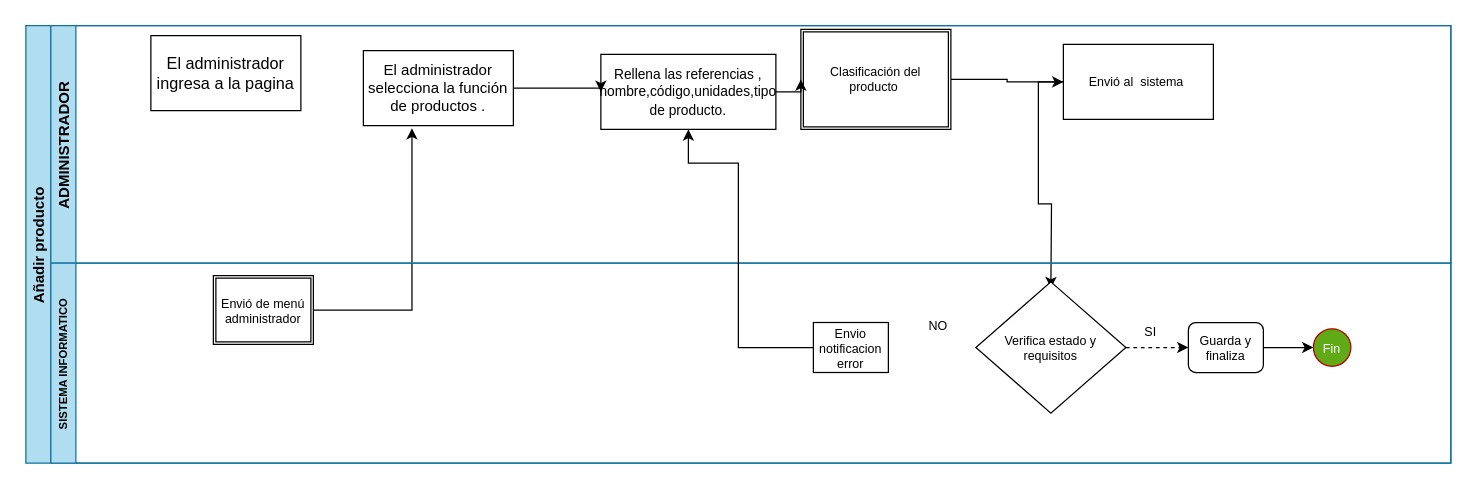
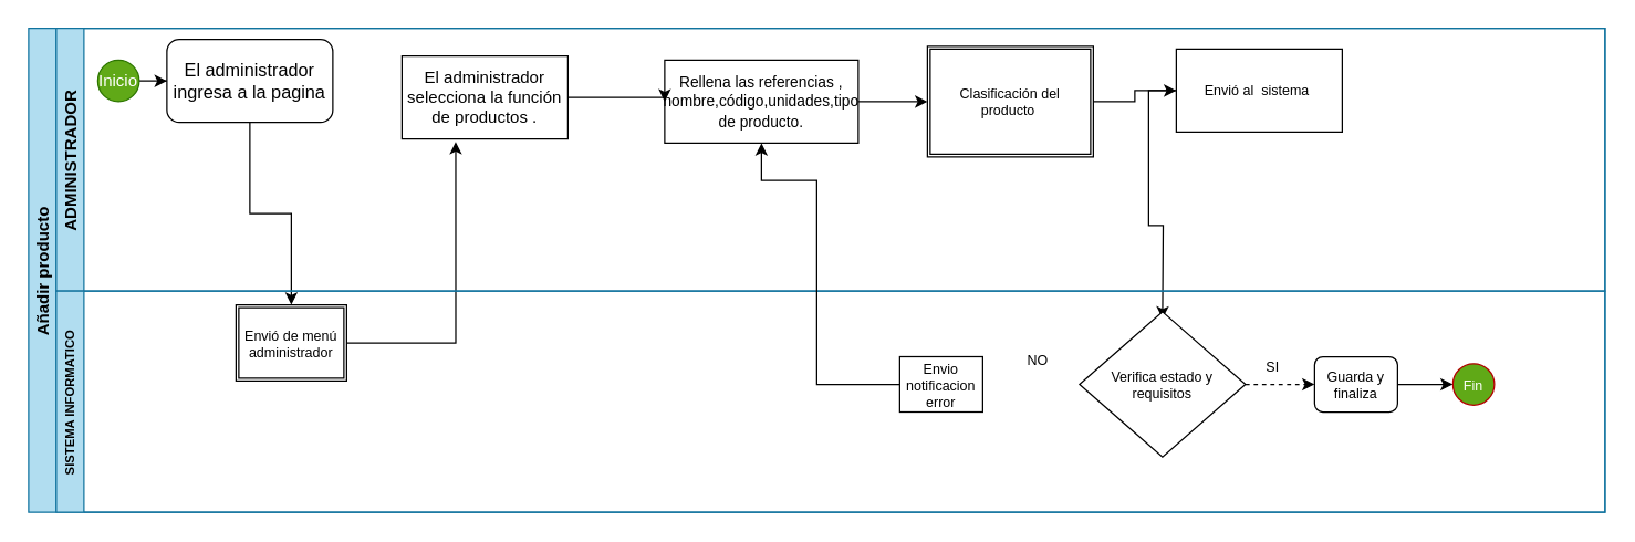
  <mxCell id="0" />
  <mxCell id="1" parent="0" />
  <mxCell id="2" value="Añadir producto" style="swimlane;childLayout=stackLayout;resizeParent=1;resizeParentMax=0;horizontal=0;startSize=20;horizontalStack=0;fillColor=#b1ddf0;strokeColor=#10739e;" vertex="1" parent="1"><mxGeometry x="20" y="20" width="1140" height="350" as="geometry" /></mxCell>
+ <mxCell id="3" style="edgeStyle=orthogonalEdgeStyle;rounded=0;orthogonalLoop=1;jettySize=auto;html=1;entryX=0.5;entryY=0;entryDx=0;entryDy=0;fontSize=10;" edge="1" parent="2" source="11" target="18"><mxGeometry relative="1" as="geometry" /></mxCell>
  <mxCell id="4" style="edgeStyle=orthogonalEdgeStyle;rounded=0;orthogonalLoop=1;jettySize=auto;html=1;fontSize=10;entryX=0.324;entryY=1.036;entryDx=0;entryDy=0;entryPerimeter=0;" edge="1" parent="2" source="18" target="9"><mxGeometry relative="1" as="geometry"><mxPoint x="310" y="90" as="targetPoint" /></mxGeometry></mxCell>
  <mxCell id="5" style="edgeStyle=orthogonalEdgeStyle;rounded=0;orthogonalLoop=1;jettySize=auto;html=1;fontSize=10;" edge="1" parent="2" source="14"><mxGeometry relative="1" as="geometry"><mxPoint x="820" y="210" as="targetPoint" /></mxGeometry></mxCell>
  <mxCell id="6" value="ADMINISTRADOR" style="swimlane;startSize=20;horizontal=0;fillColor=#b1ddf0;strokeColor=#10739e;" vertex="1" parent="2"><mxGeometry x="20" width="1120" height="190" as="geometry" /></mxCell>
+ <mxCell id="7" value="" style="edgeStyle=orthogonalEdgeStyle;rounded=0;orthogonalLoop=1;jettySize=auto;html=1;fontSize=10;" edge="1" parent="6" source="8" target="11"><mxGeometry relative="1" as="geometry" /></mxCell>
+ <mxCell id="8" value="Inicio" style="ellipse;whiteSpace=wrap;html=1;aspect=fixed;fillColor=#60a917;strokeColor=#2D7600;fontColor=#ffffff;" vertex="1" parent="6"><mxGeometry x="30" y="23" width="30" height="30" as="geometry" /></mxCell>
  <mxCell id="9" value="El administrador selecciona la función de productos ." style="rounded=0;whiteSpace=wrap;html=1;fontSize=12;" vertex="1" parent="6"><mxGeometry x="250" y="20" width="120" height="60" as="geometry" /></mxCell>
  <mxCell id="10" value="&lt;font style=&quot;font-size: 11px;&quot;&gt;Rellena las referencias , nombre,código,unidades,tipo de producto.&lt;/font&gt;" style="rounded=0;whiteSpace=wrap;html=1;fontSize=12;" vertex="1" parent="6"><mxGeometry x="440" y="23" width="140" height="60" as="geometry" /></mxCell>
- <mxCell id="11" value="&lt;font style=&quot;font-size: 13px;&quot;&gt;El administrador ingresa a la pagina&lt;/font&gt;" style="rounded=0;whiteSpace=wrap;html=1;fontSize=10;" vertex="1" parent="6"><mxGeometry x="80" y="8" width="120" height="60" as="geometry" /></mxCell>
+ <mxCell id="11" value="&lt;font style=&quot;font-size: 13px;&quot;&gt;El administrador ingresa a la pagina&lt;/font&gt;" style="whiteSpace=wrap;html=1;fontSize=10;rounded=1;" vertex="1" parent="6"><mxGeometry x="80" y="8" width="120" height="60" as="geometry" /></mxCell>
  <mxCell id="12" style="edgeStyle=orthogonalEdgeStyle;rounded=0;orthogonalLoop=1;jettySize=auto;html=1;entryX=0;entryY=0.5;entryDx=0;entryDy=0;fontSize=10;" edge="1" parent="6" source="13" target="14"><mxGeometry relative="1" as="geometry" /></mxCell>
- <mxCell id="13" value="Clasificación del producto&amp;nbsp;" style="shape=ext;double=1;rounded=0;whiteSpace=wrap;html=1;fontSize=10;" vertex="1" parent="6"><mxGeometry x="600" y="3" width="120" height="80" as="geometry" /></mxCell>
+ <mxCell id="13" value="Clasificación del producto&amp;nbsp;" style="shape=ext;double=1;rounded=0;whiteSpace=wrap;html=1;fontSize=10;" vertex="1" parent="6"><mxGeometry x="630" y="13" width="120" height="80" as="geometry" /></mxCell>
  <mxCell id="14" value="Envió al&amp;nbsp; sistema&amp;nbsp;" style="rounded=0;whiteSpace=wrap;html=1;fontSize=10;" vertex="1" parent="6"><mxGeometry x="810" y="15" width="120" height="60" as="geometry" /></mxCell>
  <mxCell id="15" style="edgeStyle=orthogonalEdgeStyle;rounded=0;orthogonalLoop=1;jettySize=auto;html=1;fontSize=10;entryX=0;entryY=0.5;entryDx=0;entryDy=0;" edge="1" parent="6" source="10" target="13"><mxGeometry relative="1" as="geometry"><mxPoint x="820" y="53" as="targetPoint" /></mxGeometry></mxCell>
  <mxCell id="16" style="edgeStyle=orthogonalEdgeStyle;rounded=0;orthogonalLoop=1;jettySize=auto;html=1;fontSize=10;entryX=0;entryY=0.5;entryDx=0;entryDy=0;" edge="1" parent="6" source="9" target="10"><mxGeometry relative="1" as="geometry"><mxPoint x="440" y="150" as="targetPoint" /><Array as="points"><mxPoint x="440" y="50" /></Array></mxGeometry></mxCell>
  <mxCell id="17" value="SISTEMA INFORMATICO" style="swimlane;startSize=20;horizontal=0;fontSize=9;fillColor=#b1ddf0;strokeColor=#10739e;" vertex="1" parent="2"><mxGeometry x="20" y="190" width="1120" height="160" as="geometry" /></mxCell>
  <mxCell id="18" value="Envió de menú administrador" style="shape=ext;double=1;rounded=0;whiteSpace=wrap;html=1;fontSize=10;" vertex="1" parent="17"><mxGeometry x="130" y="10" width="80" height="55" as="geometry" /></mxCell>
  <mxCell id="19" value="Fin" style="ellipse;whiteSpace=wrap;html=1;aspect=fixed;fontSize=10;fillColor=#60a917;strokeColor=#B20000;fontColor=#ffffff;" vertex="1" parent="17"><mxGeometry x="1010" y="52.5" width="30" height="30" as="geometry" /></mxCell>
  <mxCell id="20" value="&lt;font style=&quot;font-size: 10px;&quot;&gt;Verifica estado y requisitos&lt;br&gt;&lt;/font&gt;" style="rhombus;whiteSpace=wrap;html=1;fontSize=9;" vertex="1" parent="17"><mxGeometry x="740" y="15" width="120" height="105" as="geometry" /></mxCell>
  <mxCell id="21" value="NO" style="text;html=1;strokeColor=none;fillColor=none;align=center;verticalAlign=middle;whiteSpace=wrap;rounded=0;fontSize=10;" vertex="1" parent="17"><mxGeometry x="680" y="35" width="60" height="30" as="geometry" /></mxCell>
  <mxCell id="22" value="SI&lt;br&gt;" style="text;html=1;strokeColor=none;fillColor=none;align=center;verticalAlign=middle;whiteSpace=wrap;rounded=0;fontSize=10;" vertex="1" parent="17"><mxGeometry x="850" y="40" width="60" height="30" as="geometry" /></mxCell>
  <mxCell id="23" style="edgeStyle=orthogonalEdgeStyle;rounded=0;orthogonalLoop=1;jettySize=auto;html=1;fontSize=10;" edge="1" parent="17" source="24" target="19"><mxGeometry relative="1" as="geometry" /></mxCell>
  <mxCell id="24" value="Guarda y finaliza" style="whiteSpace=wrap;html=1;fontSize=10;rounded=1;" vertex="1" parent="17"><mxGeometry x="910" y="47.5" width="60" height="40" as="geometry" /></mxCell>
  <mxCell id="25" style="edgeStyle=orthogonalEdgeStyle;rounded=0;orthogonalLoop=1;jettySize=auto;html=1;fontSize=10;entryX=0;entryY=0.5;entryDx=0;entryDy=0;dashed=1;" edge="1" parent="17" source="20" target="24"><mxGeometry relative="1" as="geometry"><mxPoint x="800" y="170" as="targetPoint" /></mxGeometry></mxCell>
  <mxCell id="26" value="Envio notificacion error" style="rounded=0;whiteSpace=wrap;html=1;fontSize=10;" vertex="1" parent="17"><mxGeometry x="610" y="47.5" width="60" height="40" as="geometry" /></mxCell>
  <mxCell id="27" style="edgeStyle=orthogonalEdgeStyle;rounded=0;orthogonalLoop=1;jettySize=auto;html=1;fontSize=10;entryX=0.5;entryY=1;entryDx=0;entryDy=0;" edge="1" parent="2" source="26" target="10"><mxGeometry relative="1" as="geometry"><Array as="points"><mxPoint x="570" y="258" /><mxPoint x="570" y="110" /><mxPoint x="530" y="110" /></Array></mxGeometry></mxCell>
